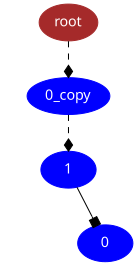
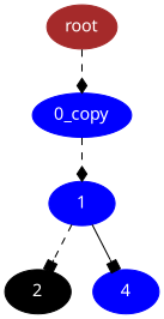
  digraph {
    fontname="Noto Sans"
    node [color=blue fontcolor=white fontname="Noto Sans" style=filled]
    edge [arrowhead=diamond fontname="Noto Sans" style=dashed]
    "0_copy"
    1
-   4 [label=0]
+   2 [color=black]
+   4
    root [color=brown]
    "0_copy" -> 1
+   1 -> 2 [arrowhead=box]
    1 -> 4 [arrowhead=box style=solid]
    root -> "0_copy"
  }
